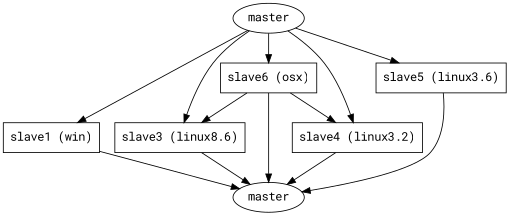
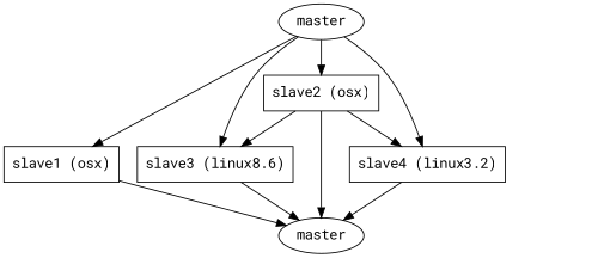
  digraph {
    fontname="Roboto Mono"
    node [fontname="Roboto Mono" shape=box]
    edge [fontname="Roboto Mono"]
    n1 [label=master shape=""]
-   n2 [label="slave1 (win)"]
-   n3 [label="slave6 (osx)"]
+   n2 [label="slave1 (osx)"]
+   n3 [label="slave2 (osx)"]
    n4 [label="slave3 (linux8.6)"]
    n5 [label="slave4 (linux3.2)"]
-   n6 [label="slave5 (linux3.6)"]
    n7 [label=master shape=""]
    n1 -> n2
    n1 -> n3
    n1 -> n4
    n1 -> n5
-   n1 -> n6
    n2 -> n7
    n3 -> n4
    n3 -> n5
    n3 -> n7
    n4 -> n7
    n5 -> n7
-   n6 -> n7
  }
